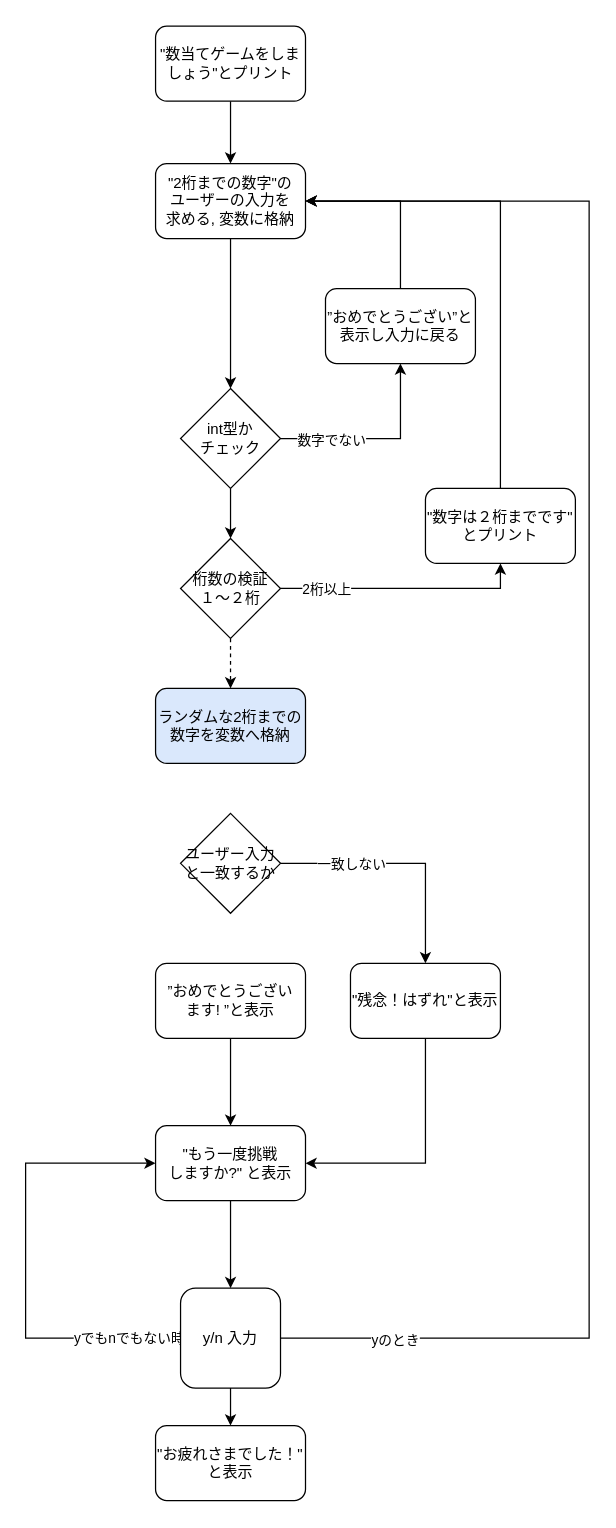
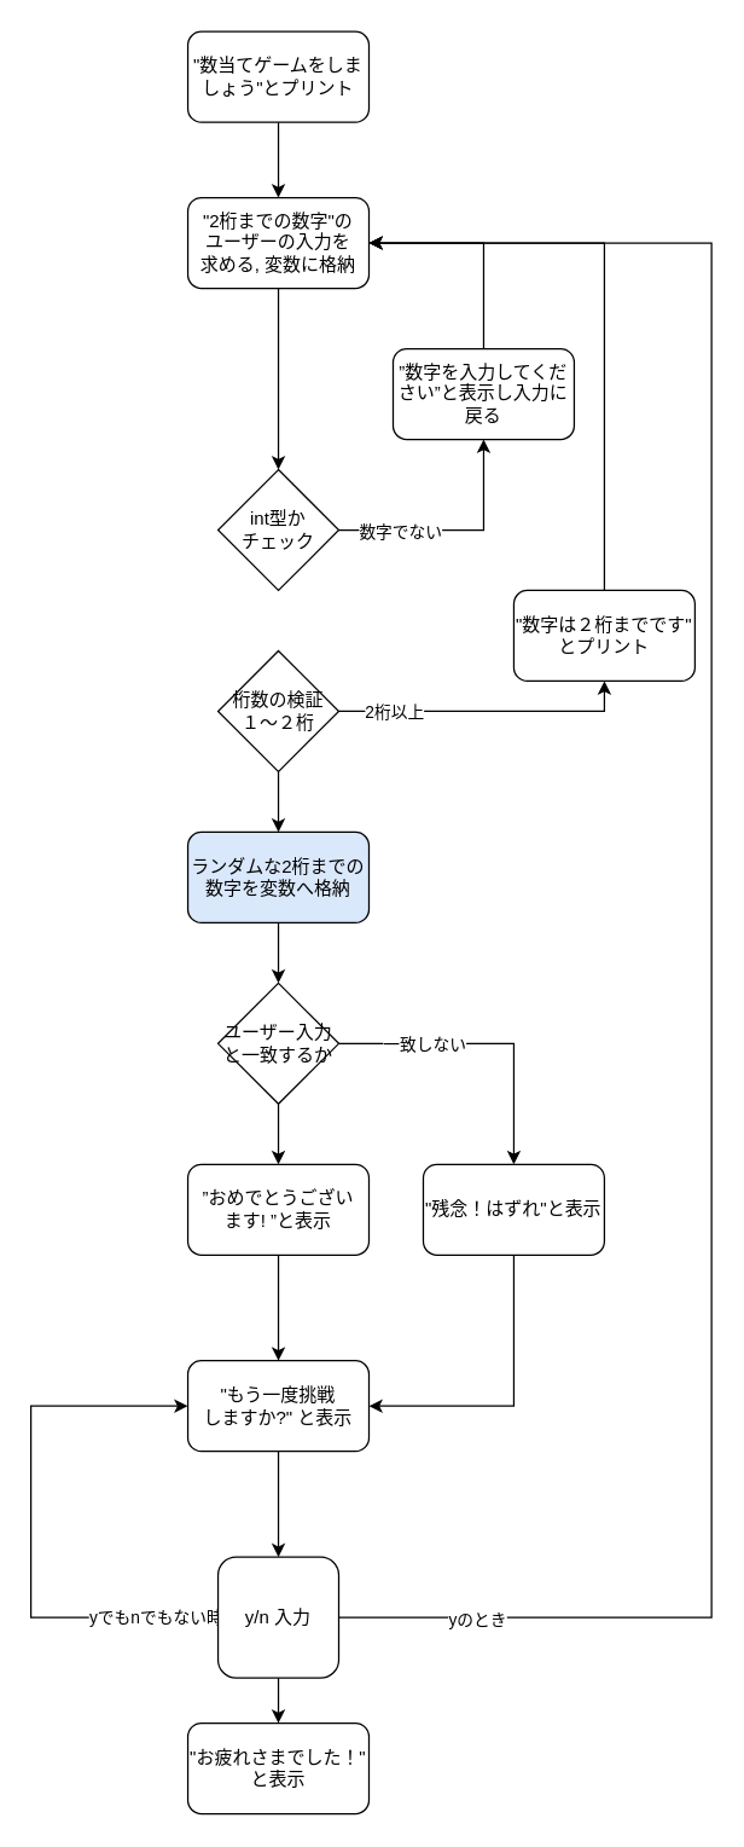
  <mxCell id="0" />
  <mxCell id="1" parent="0" />
  <mxCell id="2" style="edgeStyle=orthogonalEdgeStyle;rounded=0;orthogonalLoop=1;jettySize=auto;html=1;entryX=0.5;entryY=0;entryDx=0;entryDy=0;" parent="1" source="3" target="7" edge="1"><mxGeometry relative="1" as="geometry" /></mxCell>
  <mxCell id="3" value="&quot;2桁までの数字&quot;の&lt;div&gt;ユーザーの入力を&lt;div&gt;求める, 変数に格納&lt;/div&gt;&lt;/div&gt;" style="rounded=1;whiteSpace=wrap;html=1;" parent="1" vertex="1"><mxGeometry x="124" y="130" width="120" height="60" as="geometry" /></mxCell>
  <mxCell id="4" style="edgeStyle=orthogonalEdgeStyle;rounded=0;orthogonalLoop=1;jettySize=auto;html=1;entryX=0.5;entryY=1;entryDx=0;entryDy=0;" parent="1" source="7" target="9" edge="1"><mxGeometry relative="1" as="geometry"><mxPoint x="350" y="350" as="targetPoint" /></mxGeometry></mxCell>
  <mxCell id="5" value="数字でない" style="edgeLabel;html=1;align=center;verticalAlign=middle;resizable=0;points=[];" parent="4" vertex="1" connectable="0"><mxGeometry x="-0.491" y="-1" relative="1" as="geometry"><mxPoint as="offset" /></mxGeometry></mxCell>
- <mxCell id="6" style="edgeStyle=orthogonalEdgeStyle;rounded=0;orthogonalLoop=1;jettySize=auto;html=1;entryX=0.5;entryY=0;entryDx=0;entryDy=0;" parent="1" source="7" target="15" edge="1"><mxGeometry relative="1" as="geometry" /></mxCell>
  <mxCell id="7" value="&lt;div&gt;int型か&lt;/div&gt;&lt;div&gt;チェック&lt;/div&gt;" style="rhombus;whiteSpace=wrap;html=1;" parent="1" vertex="1"><mxGeometry x="144" y="310" width="80" height="80" as="geometry" /></mxCell>
  <mxCell id="8" style="edgeStyle=orthogonalEdgeStyle;rounded=0;orthogonalLoop=1;jettySize=auto;html=1;entryX=1;entryY=0.5;entryDx=0;entryDy=0;" parent="1" source="9" target="3" edge="1"><mxGeometry relative="1" as="geometry"><mxPoint x="340" y="150" as="targetPoint" /><Array as="points"><mxPoint x="320" y="160" /></Array></mxGeometry></mxCell>
- <mxCell id="9" value="”おめでとうござい”と表示し入力に戻る" style="rounded=1;whiteSpace=wrap;html=1;" parent="1" vertex="1"><mxGeometry x="260" y="230" width="120" height="60" as="geometry" /></mxCell>
+ <mxCell id="9" value="”数字を入力してください”と表示し入力に戻る" style="rounded=1;whiteSpace=wrap;html=1;" parent="1" vertex="1"><mxGeometry x="260" y="230" width="120" height="60" as="geometry" /></mxCell>
  <mxCell id="10" style="edgeStyle=orthogonalEdgeStyle;rounded=0;orthogonalLoop=1;jettySize=auto;html=1;entryX=0.5;entryY=0;entryDx=0;entryDy=0;" parent="1" source="11" target="3" edge="1"><mxGeometry relative="1" as="geometry" /></mxCell>
  <mxCell id="11" value="&quot;数当てゲームをしましょう&quot;とプリント" style="rounded=1;whiteSpace=wrap;html=1;" parent="1" vertex="1"><mxGeometry x="124" y="20" width="120" height="60" as="geometry" /></mxCell>
- <mxCell id="12" style="edgeStyle=orthogonalEdgeStyle;rounded=0;orthogonalLoop=1;jettySize=auto;html=1;dashed=1;" parent="1" source="15" target="17" edge="1"><mxGeometry relative="1" as="geometry" /></mxCell>
+ <mxCell id="12" style="edgeStyle=orthogonalEdgeStyle;rounded=0;orthogonalLoop=1;jettySize=auto;html=1;" parent="1" source="15" target="17" edge="1"><mxGeometry relative="1" as="geometry" /></mxCell>
  <mxCell id="13" style="edgeStyle=orthogonalEdgeStyle;rounded=0;orthogonalLoop=1;jettySize=auto;html=1;entryX=0.5;entryY=1;entryDx=0;entryDy=0;" parent="1" source="15" target="19" edge="1"><mxGeometry relative="1" as="geometry"><mxPoint x="50" y="470" as="targetPoint" /></mxGeometry></mxCell>
  <mxCell id="14" value="2桁以上" style="edgeLabel;html=1;align=center;verticalAlign=middle;resizable=0;points=[];" parent="13" vertex="1" connectable="0"><mxGeometry x="-0.635" relative="1" as="geometry"><mxPoint as="offset" /></mxGeometry></mxCell>
  <mxCell id="15" value="桁数の検証&lt;div&gt;１～２桁&lt;/div&gt;" style="rhombus;whiteSpace=wrap;html=1;" parent="1" vertex="1"><mxGeometry x="144" y="430" width="80" height="80" as="geometry" /></mxCell>
+ <mxCell id="16" style="edgeStyle=orthogonalEdgeStyle;rounded=0;orthogonalLoop=1;jettySize=auto;html=1;entryX=0.5;entryY=0;entryDx=0;entryDy=0;" parent="1" source="17" target="23" edge="1"><mxGeometry relative="1" as="geometry" /></mxCell>
  <mxCell id="17" value="ランダムな2桁までの数字を変数へ格納" style="rounded=1;whiteSpace=wrap;html=1;fillColor=#dae8fc;" parent="1" vertex="1"><mxGeometry x="124" y="550" width="120" height="60" as="geometry" /></mxCell>
  <mxCell id="18" style="edgeStyle=orthogonalEdgeStyle;rounded=0;orthogonalLoop=1;jettySize=auto;html=1;entryX=1;entryY=0.5;entryDx=0;entryDy=0;" parent="1" source="19" target="3" edge="1"><mxGeometry relative="1" as="geometry"><mxPoint x="400" y="150" as="targetPoint" /><Array as="points"><mxPoint x="400" y="160" /></Array></mxGeometry></mxCell>
  <mxCell id="19" value="&quot;数字は２桁までです&quot;&lt;div&gt;とプリント&lt;/div&gt;" style="rounded=1;whiteSpace=wrap;html=1;" parent="1" vertex="1"><mxGeometry x="340" y="390" width="120" height="60" as="geometry" /></mxCell>
+ <mxCell id="20" style="edgeStyle=orthogonalEdgeStyle;rounded=0;orthogonalLoop=1;jettySize=auto;html=1;entryX=0.5;entryY=0;entryDx=0;entryDy=0;" parent="1" source="23" target="27" edge="1"><mxGeometry relative="1" as="geometry" /></mxCell>
  <mxCell id="21" style="edgeStyle=orthogonalEdgeStyle;rounded=0;orthogonalLoop=1;jettySize=auto;html=1;entryX=0.5;entryY=0;entryDx=0;entryDy=0;" parent="1" source="23" target="25" edge="1"><mxGeometry relative="1" as="geometry" /></mxCell>
  <mxCell id="22" value="一致しない" style="edgeLabel;html=1;align=center;verticalAlign=middle;resizable=0;points=[];" parent="21" vertex="1" connectable="0"><mxGeometry x="-0.426" relative="1" as="geometry"><mxPoint as="offset" /></mxGeometry></mxCell>
  <mxCell id="23" value="ユーザー入力&lt;div&gt;と一致するか&lt;/div&gt;" style="rhombus;whiteSpace=wrap;html=1;" parent="1" vertex="1"><mxGeometry x="144" y="650" width="80" height="80" as="geometry" /></mxCell>
  <mxCell id="24" style="edgeStyle=orthogonalEdgeStyle;rounded=0;orthogonalLoop=1;jettySize=auto;html=1;entryX=1;entryY=0.5;entryDx=0;entryDy=0;" parent="1" source="25" target="29" edge="1"><mxGeometry relative="1" as="geometry"><mxPoint x="340" y="930" as="targetPoint" /><Array as="points"><mxPoint x="340" y="930" /></Array></mxGeometry></mxCell>
  <mxCell id="25" value="&quot;残念！はずれ&quot;と表示" style="rounded=1;whiteSpace=wrap;html=1;" parent="1" vertex="1"><mxGeometry x="280" y="770" width="120" height="60" as="geometry" /></mxCell>
  <mxCell id="26" style="edgeStyle=orthogonalEdgeStyle;rounded=0;orthogonalLoop=1;jettySize=auto;html=1;entryX=0.5;entryY=0;entryDx=0;entryDy=0;" parent="1" source="27" target="29" edge="1"><mxGeometry relative="1" as="geometry" /></mxCell>
  <mxCell id="27" value="”おめでとうござい&lt;div&gt;ます! ”と表示&lt;/div&gt;" style="rounded=1;whiteSpace=wrap;html=1;" parent="1" vertex="1"><mxGeometry x="124" y="770" width="120" height="60" as="geometry" /></mxCell>
  <mxCell id="28" style="edgeStyle=orthogonalEdgeStyle;rounded=0;orthogonalLoop=1;jettySize=auto;html=1;entryX=0.5;entryY=0;entryDx=0;entryDy=0;" parent="1" source="29" target="35" edge="1"><mxGeometry relative="1" as="geometry" /></mxCell>
  <mxCell id="29" value="&quot;もう一度挑戦&lt;div&gt;しますか?&quot; と表示&lt;/div&gt;" style="rounded=1;whiteSpace=wrap;html=1;" parent="1" vertex="1"><mxGeometry x="124" y="900" width="120" height="60" as="geometry" /></mxCell>
  <mxCell id="30" style="edgeStyle=orthogonalEdgeStyle;rounded=0;orthogonalLoop=1;jettySize=auto;html=1;entryX=1;entryY=0.5;entryDx=0;entryDy=0;" parent="1" source="35" target="3" edge="1"><mxGeometry relative="1" as="geometry"><mxPoint x="250" y="160" as="targetPoint" /><Array as="points"><mxPoint x="471" y="1070" /><mxPoint x="471" y="160" /></Array></mxGeometry></mxCell>
  <mxCell id="31" value="yのとき" style="edgeLabel;html=1;align=center;verticalAlign=middle;resizable=0;points=[];" parent="30" vertex="1" connectable="0"><mxGeometry x="-0.868" y="-1" relative="1" as="geometry"><mxPoint as="offset" /></mxGeometry></mxCell>
  <mxCell id="32" style="edgeStyle=orthogonalEdgeStyle;rounded=0;orthogonalLoop=1;jettySize=auto;html=1;entryX=0;entryY=0.5;entryDx=0;entryDy=0;" parent="1" source="35" target="29" edge="1"><mxGeometry relative="1" as="geometry"><mxPoint x="10" y="930" as="targetPoint" /><Array as="points"><mxPoint x="20" y="1070" /><mxPoint x="20" y="930" /></Array></mxGeometry></mxCell>
  <mxCell id="33" value="yでもnでもない時" style="edgeLabel;html=1;align=center;verticalAlign=middle;resizable=0;points=[];" parent="32" vertex="1" connectable="0"><mxGeometry x="-0.773" y="-1" relative="1" as="geometry"><mxPoint as="offset" /></mxGeometry></mxCell>
  <mxCell id="34" style="edgeStyle=orthogonalEdgeStyle;rounded=0;orthogonalLoop=1;jettySize=auto;html=1;entryX=0.5;entryY=0;entryDx=0;entryDy=0;" parent="1" source="35" target="36" edge="1"><mxGeometry relative="1" as="geometry" /></mxCell>
  <mxCell id="35" value="y/n 入力" style="whiteSpace=wrap;html=1;rounded=1;" parent="1" vertex="1"><mxGeometry x="144" y="1030" width="80" height="80" as="geometry" /></mxCell>
  <mxCell id="36" value="&quot;お疲れさまでした！&quot;&lt;div&gt;と表示&lt;/div&gt;" style="rounded=1;whiteSpace=wrap;html=1;" parent="1" vertex="1"><mxGeometry x="124" y="1140" width="120" height="60" as="geometry" /></mxCell>
